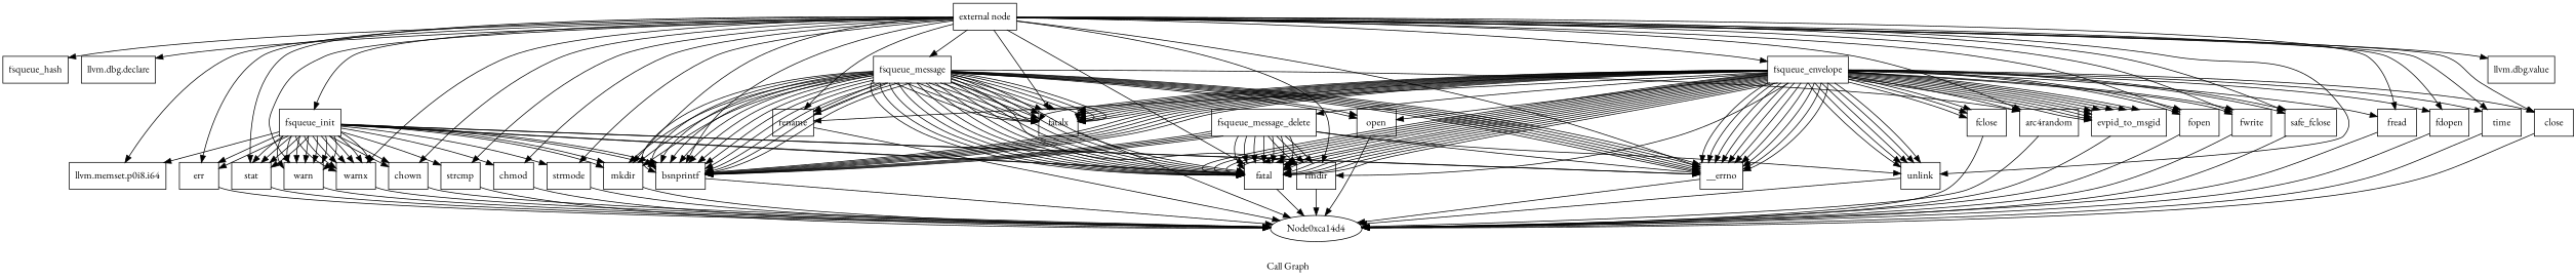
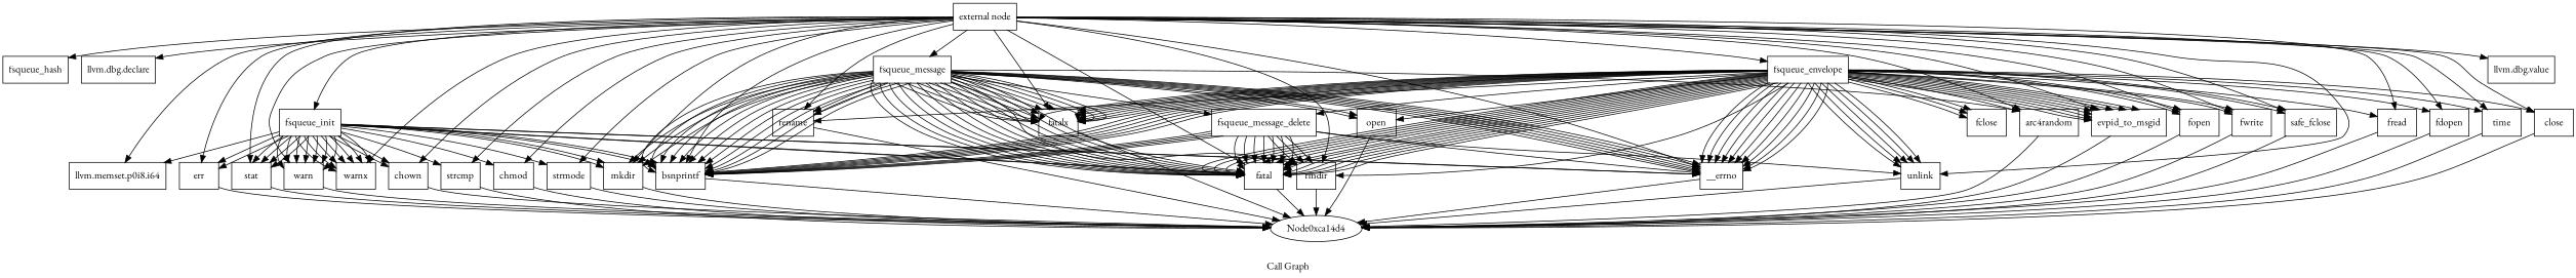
  digraph {
    fontname="EB Garamond"
    label="Call Graph"
    node [fontname="EB Garamond" shape=record]
    edge [fontname="EB Garamond"]
    n1 [label="{external node}"]
    n2 [label="{fsqueue_hash}"]
    n3 [label="{llvm.dbg.declare}"]
    n4 [label="{fsqueue_init}"]
    n5 [label="{llvm.memset.p0i8.i64}"]
    n6 [label="{bsnprintf}"]
    n7 [label="{fatal}"]
    n8 [label="{stat}"]
    n9 [label="{__errno}"]
    n10 [label="{warn}"]
    n11 [label="{mkdir}"]
    n12 [label="{chown}"]
    n13 [label="{err}"]
    n14 [label="{warnx}"]
    n15 [label="{strcmp}"]
    n16 [label="{chmod}"]
    n17 [label="{strmode}"]
    n18 [label="{fsqueue_message}"]
    n19 [label="{fatalx}"]
    n20 [label="{fsqueue_envelope}"]
    n21 [label="{evpid_to_msgid}"]
    n22 [label="{fopen}"]
    n23 [label="{fwrite}"]
    n24 [label="{safe_fclose}"]
    n25 [label="{rename}"]
    n26 [label="{unlink}"]
    n27 [label="{fread}"]
    n28 [label="{rmdir}"]
    n29 [label="{arc4random}"]
    n30 [label="{fdopen}"]
    n31 [label="{time}"]
    n32 [label="{close}"]
    n33 [label="{llvm.dbg.value}"]
    n34 [label=Node0xca14d4 shape=""]
    n35 [label="{open}"]
    n36 [label="{fsqueue_message_delete}"]
    n37 [label="{fclose}"]
    n1 -> n2
    n1 -> n3
    n1 -> n4
    n1 -> n5
    n1 -> n6
    n1 -> n7
    n1 -> n8
    n1 -> n9
    n1 -> n10
    n1 -> n11
    n1 -> n12
    n1 -> n13
    n1 -> n14
    n1 -> n15
    n1 -> n16
    n1 -> n17
    n1 -> n18
    n1 -> n19
    n1 -> n20
+   n1 -> n21
    n1 -> n22
    n1 -> n23
    n1 -> n24
    n1 -> n25
    n1 -> n26
    n1 -> n27
    n1 -> n28
    n1 -> n29
    n1 -> n30
    n1 -> n31
    n1 -> n32
    n1 -> n33
    n4 -> n5
    n4 -> n6
    n4 -> n6
    n4 -> n7
    n4 -> n7
    n4 -> n8
    n4 -> n8
    n4 -> n8
    n4 -> n8
    n4 -> n9
    n4 -> n9
    n4 -> n10
    n4 -> n10
    n4 -> n10
    n4 -> n10
    n4 -> n10
    n4 -> n10
    n4 -> n10
    n4 -> n11
    n4 -> n11
    n4 -> n12
    n4 -> n12
    n4 -> n13
    n4 -> n13
    n4 -> n14
    n4 -> n14
    n4 -> n14
    n4 -> n14
    n4 -> n14
    n4 -> n14
    n4 -> n14
    n4 -> n15
    n4 -> n16
    n4 -> n17
    n6 -> n34
    n7 -> n34
    n8 -> n34
    n9 -> n34
    n10 -> n34
    n11 -> n34
    n12 -> n34
    n13 -> n34
-   n14 -> n34
    n15 -> n34
    n16 -> n34
    n17 -> n34
    n18 -> n6
    n18 -> n6
    n18 -> n6
    n18 -> n6
    n18 -> n6
    n18 -> n6
    n18 -> n6
    n18 -> n6
    n18 -> n6
    n18 -> n6
    n18 -> n6
    n18 -> n6
    n18 -> n7
    n18 -> n7
    n18 -> n7
    n18 -> n7
    n18 -> n7
    n18 -> n7
    n18 -> n7
    n18 -> n7
    n18 -> n7
    n18 -> n7
    n18 -> n7
    n18 -> n7
    n18 -> n7
    n18 -> n9
    n18 -> n9
    n18 -> n9
    n18 -> n9
    n18 -> n9
    n18 -> n9
    n18 -> n11
    n18 -> n11
    n18 -> n11
    n18 -> n19
    n18 -> n19
    n18 -> n19
    n18 -> n19
    n18 -> n19
    n18 -> n19
    n18 -> n19
    n18 -> n19
    n18 -> n19
    n18 -> n19
    n18 -> n19
    n18 -> n25
    n18 -> n25
    n18 -> n28
    n18 -> n29
    n18 -> n35
    n18 -> n35
+   n18 -> n36
    n19 -> n34
    n20 -> n6
    n20 -> n6
    n20 -> n6
    n20 -> n6
    n20 -> n6
    n20 -> n6
    n20 -> n7
    n20 -> n7
    n20 -> n7
    n20 -> n7
    n20 -> n7
    n20 -> n7
    n20 -> n7
    n20 -> n7
    n20 -> n7
    n20 -> n7
    n20 -> n7
    n20 -> n7
    n20 -> n7
    n20 -> n9
    n20 -> n9
    n20 -> n9
    n20 -> n9
    n20 -> n9
    n20 -> n9
    n20 -> n9
    n20 -> n9
    n20 -> n9
    n20 -> n9
    n20 -> n19
    n20 -> n19
    n20 -> n19
    n20 -> n19
    n20 -> n19
    n20 -> n19
    n20 -> n19
    n20 -> n19
    n20 -> n21
    n20 -> n21
    n20 -> n21
    n20 -> n21
    n20 -> n21
    n20 -> n21
    n20 -> n21
    n20 -> n21
    n20 -> n21
    n20 -> n22
    n20 -> n22
    n20 -> n23
    n20 -> n23
    n20 -> n24
    n20 -> n24
    n20 -> n25
    n20 -> n26
    n20 -> n26
    n20 -> n26
    n20 -> n26
    n20 -> n26
    n20 -> n27
    n20 -> n28
    n20 -> n29
    n20 -> n30
    n20 -> n31
    n20 -> n32
    n20 -> n35
    n20 -> n36
    n20 -> n37
    n20 -> n37
    n20 -> n37
    n21 -> n34
    n22 -> n34
    n23 -> n34
    n24 -> n34
    n25 -> n34
    n26 -> n34
    n27 -> n34
    n28 -> n34
    n29 -> n34
    n30 -> n34
    n31 -> n34
    n32 -> n34
    n35 -> n34
    n36 -> n6
    n36 -> n6
    n36 -> n6
    n36 -> n6
    n36 -> n7
    n36 -> n7
    n36 -> n7
    n36 -> n7
    n36 -> n7
    n36 -> n7
    n36 -> n7
    n36 -> n9
    n36 -> n26
    n36 -> n28
    n36 -> n28
    n36 -> n28
-   n37 -> n34
  }
